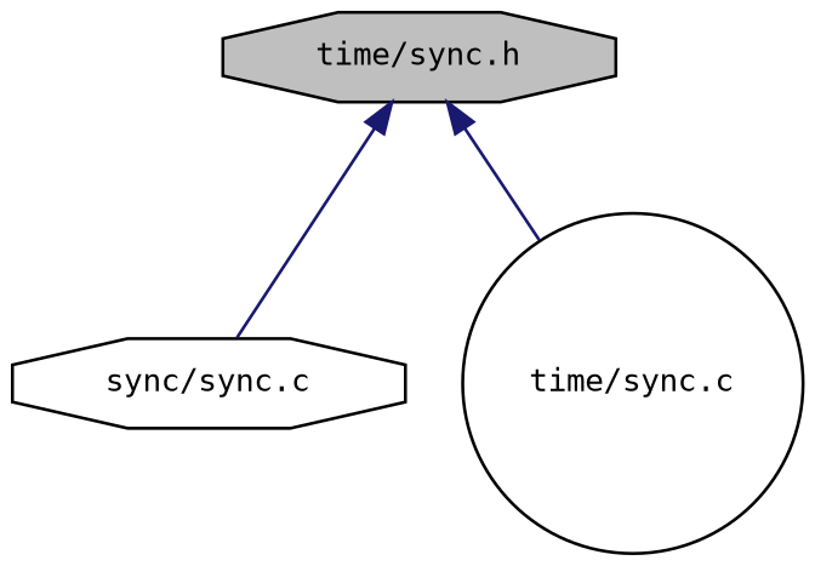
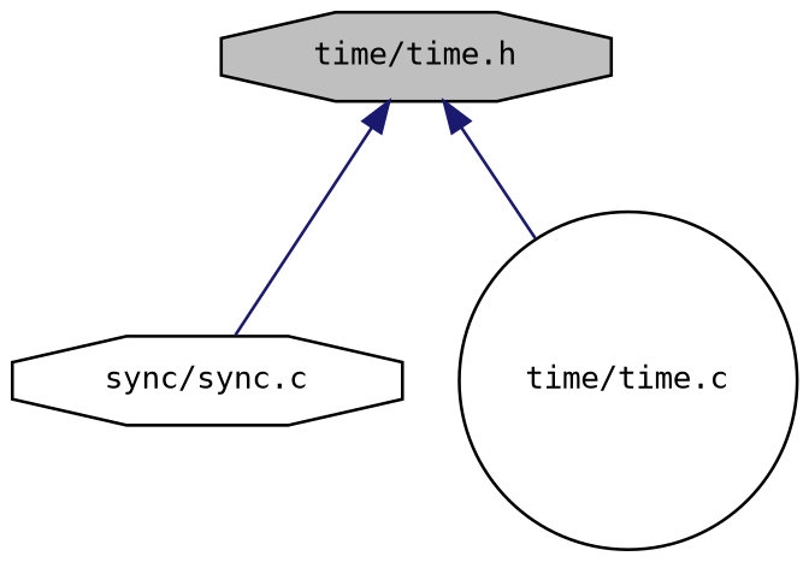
  digraph {
    fontname="DejaVu Sans Mono"
    node [color=black fontname="DejaVu Sans Mono" fontsize=10 shape=octagon]
    edge [color=midnightblue dir=back fontname="DejaVu Sans Mono" fontsize=10 labelfontname=Helvetica labelfontsize=10 style=solid]
-   n1 [fillcolor=grey75 fontcolor=black height=0.2 label="time/sync.h" style=filled width=0.4]
+   n1 [fillcolor=grey75 fontcolor=black height=0.2 label="time/time.h" style=filled width=0.4]
    n2 [height=0.2 label="sync/sync.c" width=0.4]
-   n3 [height=0.2 label="time/sync.c" shape=circle width=0.4]
+   n3 [height=0.2 label="time/time.c" shape=circle width=0.4]
    n1 -> n2
    n1 -> n3
  }
